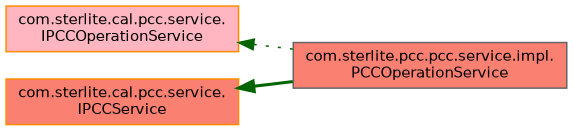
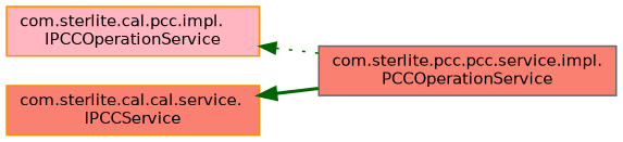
  digraph {
    rankdir=LR
    node [color=darkorange fillcolor=salmon fontname=Helvetica fontsize=10 shape=box style=filled]
    edge [color=darkgreen dir=back fontname=Helvetica fontsize=10 labelfontname=Helvetica labelfontsize=10]
-   n1 [fillcolor=lightpink height=0.2 label="com.sterlite.cal.pcc.service.\lIPCCOperationService" width=0.4]
+   n1 [fillcolor=lightpink height=0.2 label="com.sterlite.cal.pcc.impl.\lIPCCOperationService" width=0.4]
    n2 [color=gray40 height=0.2 label="com.sterlite.pcc.pcc.service.impl.\lPCCOperationService" width=0.4]
-   n3 [height=0.2 label="com.sterlite.cal.pcc.service.\lIPCCService" width=0.4]
+   n3 [height=0.2 label="com.sterlite.cal.cal.service.\lIPCCService" width=0.4]
    n1 -> n2 [style=dotted]
    n3 -> n2 [style=bold]
  }
